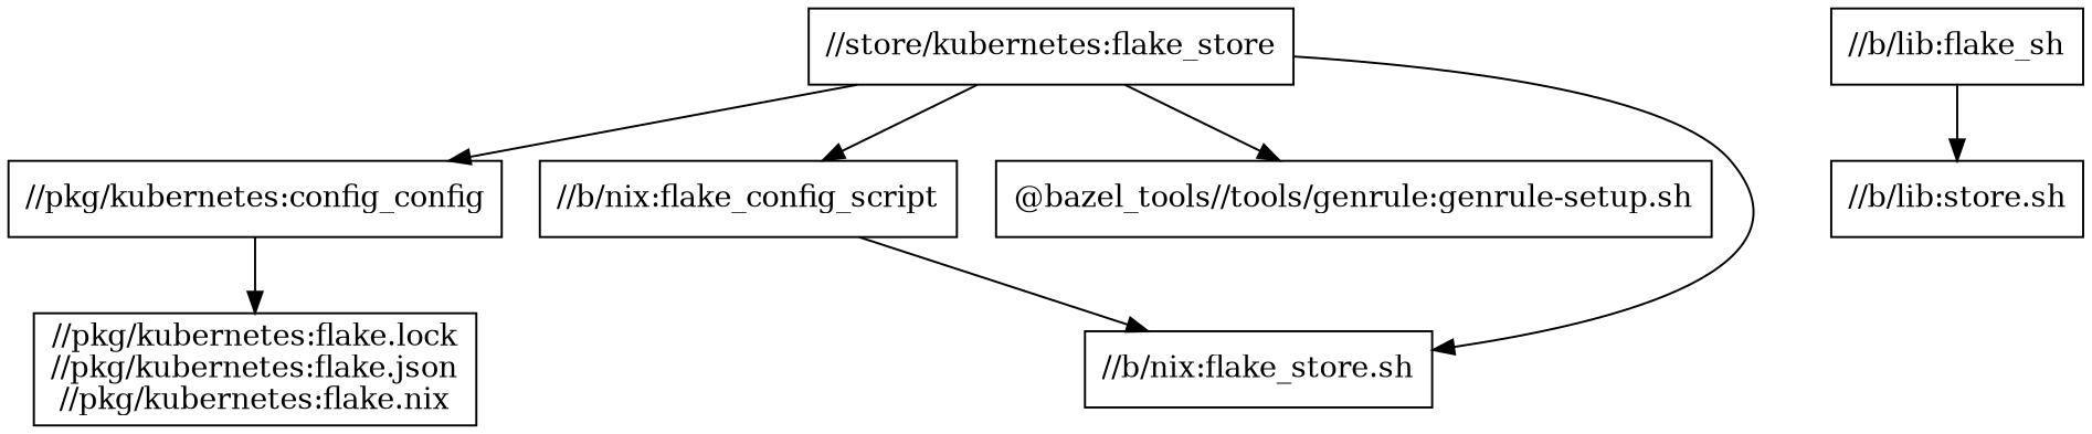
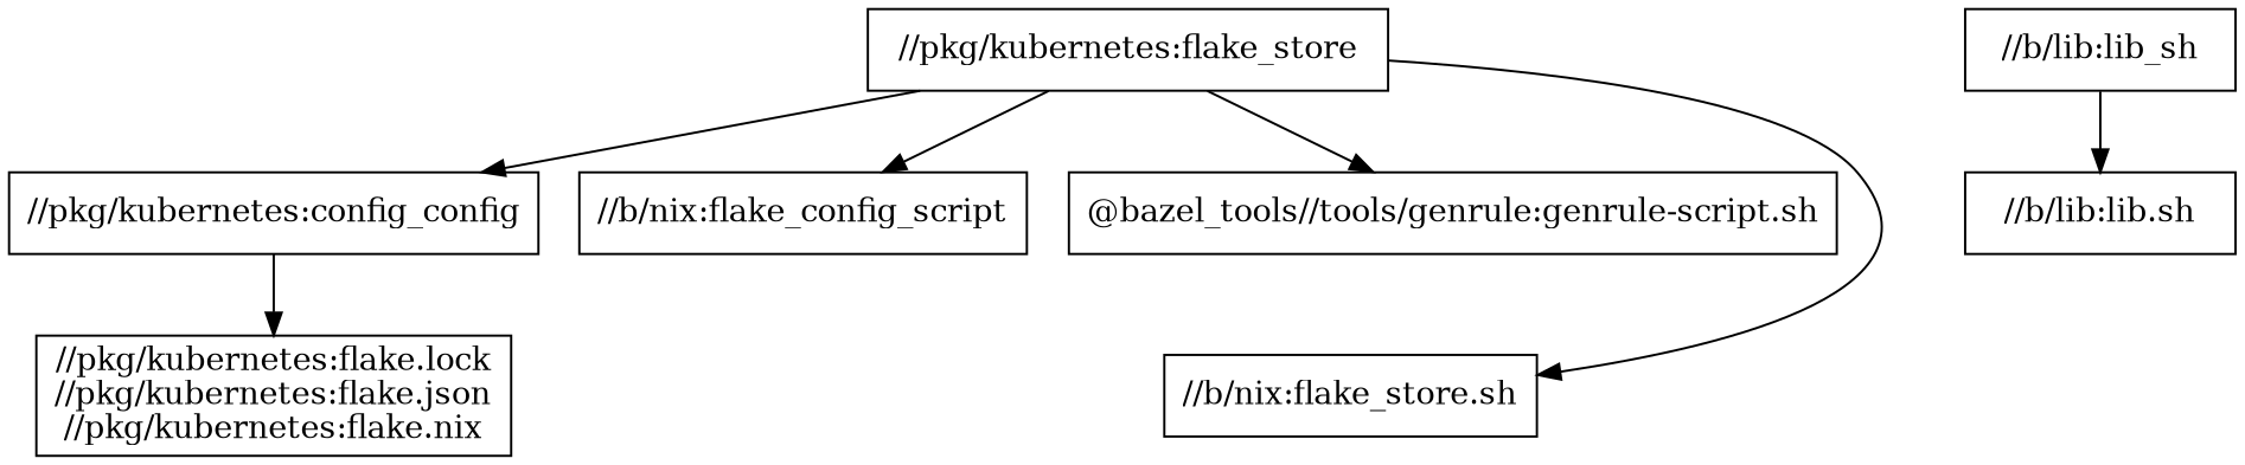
  digraph {
    node [shape=box]
    n1 [label="//pkg/kubernetes:config_config"]
-   "//pkg/kubernetes:flake_store" [label="//store/kubernetes:flake_store"]
+   "//pkg/kubernetes:flake_store"
    n3 [label="//b/nix:flake_config_script"]
-   "@bazel_tools//tools/genrule:genrule-setup.sh"
+   "@bazel_tools//tools/genrule:genrule-setup.sh" [label="@bazel_tools//tools/genrule:genrule-script.sh"]
    "//b/nix:flake_store.sh"
    "//pkg/kubernetes:flake.lock\n//pkg/kubernetes:flake.json\n//pkg/kubernetes:flake.nix"
-   "//b/lib:lib_sh" [label="//b/lib:flake_sh"]
-   "//b/lib:lib.sh" [label="//b/lib:store.sh"]
+   "//b/lib:lib_sh"
+   "//b/lib:lib.sh"
    n1 -> "//pkg/kubernetes:flake.lock\n//pkg/kubernetes:flake.json\n//pkg/kubernetes:flake.nix"
    "//pkg/kubernetes:flake_store" -> n1
    "//pkg/kubernetes:flake_store" -> n3
    "//pkg/kubernetes:flake_store" -> "@bazel_tools//tools/genrule:genrule-setup.sh"
    "//pkg/kubernetes:flake_store" -> "//b/nix:flake_store.sh"
-   n3 -> "//b/nix:flake_store.sh"
    "//b/lib:lib_sh" -> "//b/lib:lib.sh"
  }
